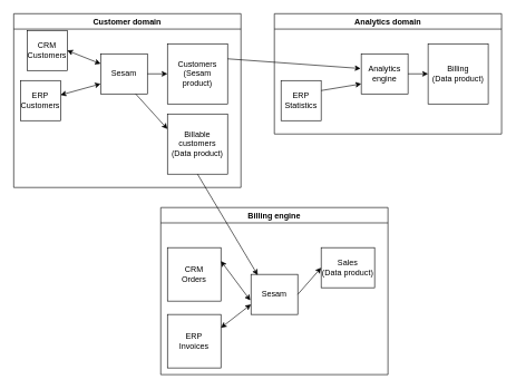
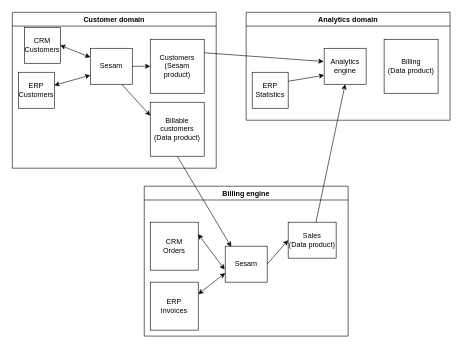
  <mxCell id="0" />
  <mxCell id="1" parent="0" />
  <mxCell id="2" value="Customer domain" style="swimlane;fillColor=none;" parent="1" vertex="1"><mxGeometry x="20" y="20" width="340" height="260" as="geometry"><mxRectangle x="440" y="160" width="130" height="23" as="alternateBounds" /></mxGeometry></mxCell>
  <mxCell id="3" value="&lt;div&gt;CRM&lt;/div&gt;&lt;div&gt;Customers&lt;br&gt;&lt;/div&gt;" style="whiteSpace=wrap;html=1;aspect=fixed;" parent="2" vertex="1"><mxGeometry x="20" y="25" width="60" height="60" as="geometry" /></mxCell>
  <mxCell id="4" value="&lt;div&gt;ERP&lt;/div&gt;&lt;div&gt;Customers&lt;br&gt;&lt;/div&gt;" style="whiteSpace=wrap;html=1;aspect=fixed;" parent="2" vertex="1"><mxGeometry x="10" y="100" width="60" height="60" as="geometry" /></mxCell>
  <mxCell id="5" value="&lt;div&gt;Customers&lt;/div&gt;&lt;div&gt;(Sesam product)&lt;br&gt;&lt;/div&gt;" style="whiteSpace=wrap;html=1;aspect=fixed;" parent="2" vertex="1"><mxGeometry x="230" y="45" width="90" height="90" as="geometry" /></mxCell>
  <mxCell id="6" value="&lt;div&gt;Sesam&lt;/div&gt;" style="rounded=0;whiteSpace=wrap;html=1;" parent="2" vertex="1"><mxGeometry x="130" y="60" width="70" height="60" as="geometry" /></mxCell>
  <mxCell id="7" value="" style="endArrow=classic;startArrow=classic;html=1;rounded=0;exitX=1;exitY=0.5;exitDx=0;exitDy=0;entryX=0;entryY=0.25;entryDx=0;entryDy=0;" parent="2" source="3" target="6" edge="1"><mxGeometry width="50" height="50" relative="1" as="geometry"><mxPoint x="90" y="-50" as="sourcePoint" /><mxPoint x="140" y="-100" as="targetPoint" /></mxGeometry></mxCell>
  <mxCell id="8" value="" style="endArrow=classic;startArrow=classic;html=1;rounded=0;entryX=0;entryY=0.75;entryDx=0;entryDy=0;" parent="2" source="4" target="6" edge="1"><mxGeometry width="50" height="50" relative="1" as="geometry"><mxPoint x="80" y="70" as="sourcePoint" /><mxPoint x="140" y="85" as="targetPoint" /></mxGeometry></mxCell>
  <mxCell id="9" value="" style="endArrow=classic;html=1;rounded=0;entryX=0;entryY=0.5;entryDx=0;entryDy=0;exitX=1;exitY=0.5;exitDx=0;exitDy=0;" parent="2" source="6" target="5" edge="1"><mxGeometry width="50" height="50" relative="1" as="geometry"><mxPoint x="200" y="190" as="sourcePoint" /><mxPoint x="250" y="140" as="targetPoint" /></mxGeometry></mxCell>
  <mxCell id="10" value="&lt;div&gt;Billable customers&lt;/div&gt;&lt;div&gt;(Data product)&lt;br&gt;&lt;/div&gt;" style="whiteSpace=wrap;html=1;aspect=fixed;" parent="2" vertex="1"><mxGeometry x="230" y="150" width="90" height="90" as="geometry" /></mxCell>
  <mxCell id="11" value="" style="endArrow=classic;html=1;rounded=0;exitX=0.75;exitY=1;exitDx=0;exitDy=0;entryX=0;entryY=0.25;entryDx=0;entryDy=0;" parent="2" source="6" target="10" edge="1"><mxGeometry width="50" height="50" relative="1" as="geometry"><mxPoint x="210" y="100" as="sourcePoint" /><mxPoint x="150" y="210" as="targetPoint" /></mxGeometry></mxCell>
  <mxCell id="12" value="Analytics domain" style="swimlane;fillColor=none;" parent="1" vertex="1"><mxGeometry x="410" y="20" width="340" height="180" as="geometry"><mxRectangle x="440" y="160" width="130" height="23" as="alternateBounds" /></mxGeometry></mxCell>
  <mxCell id="13" value="&lt;div&gt;ERP&lt;/div&gt;&lt;div&gt;Statistics&lt;br&gt;&lt;/div&gt;" style="whiteSpace=wrap;html=1;aspect=fixed;" parent="12" vertex="1"><mxGeometry x="10" y="100" width="60" height="60" as="geometry" /></mxCell>
  <mxCell id="14" value="&lt;div&gt;Billing&lt;br&gt;&lt;/div&gt;&lt;div&gt;(Data product)&lt;br&gt;&lt;/div&gt;" style="whiteSpace=wrap;html=1;aspect=fixed;" parent="12" vertex="1"><mxGeometry x="230" y="45" width="90" height="90" as="geometry" /></mxCell>
  <mxCell id="15" value="Analytics engine" style="rounded=0;whiteSpace=wrap;html=1;" parent="12" vertex="1"><mxGeometry x="130" y="60" width="70" height="60" as="geometry" /></mxCell>
- <mxCell id="16" value="" style="endArrow=classic;html=1;rounded=0;entryX=0;entryY=0.5;entryDx=0;entryDy=0;exitX=1;exitY=0.5;exitDx=0;exitDy=0;" parent="12" source="15" target="14" edge="1"><mxGeometry width="50" height="50" relative="1" as="geometry"><mxPoint x="200" y="190" as="sourcePoint" /><mxPoint x="250" y="140" as="targetPoint" /></mxGeometry></mxCell>
  <mxCell id="17" value="" style="endArrow=classic;html=1;rounded=0;entryX=0;entryY=0.75;entryDx=0;entryDy=0;exitX=1;exitY=0.25;exitDx=0;exitDy=0;" parent="12" source="13" target="15" edge="1"><mxGeometry width="50" height="50" relative="1" as="geometry"><mxPoint x="-60" y="77.5" as="sourcePoint" /><mxPoint x="139.02" y="92.02" as="targetPoint" /></mxGeometry></mxCell>
  <mxCell id="18" value="" style="endArrow=classic;html=1;rounded=0;entryX=-0.014;entryY=0.367;entryDx=0;entryDy=0;exitX=1;exitY=0.25;exitDx=0;exitDy=0;entryPerimeter=0;" parent="1" source="5" target="15" edge="1"><mxGeometry width="50" height="50" relative="1" as="geometry"><mxPoint x="230" y="120" as="sourcePoint" /><mxPoint x="260" y="120" as="targetPoint" /></mxGeometry></mxCell>
  <mxCell id="19" value="Billing engine" style="swimlane;fillColor=none;" parent="1" vertex="1"><mxGeometry x="240" y="310" width="340" height="250" as="geometry"><mxRectangle x="440" y="160" width="130" height="23" as="alternateBounds" /></mxGeometry></mxCell>
  <mxCell id="20" value="&lt;div&gt;ERP&lt;/div&gt;&lt;div&gt;Invoices&lt;br&gt;&lt;/div&gt;" style="whiteSpace=wrap;html=1;aspect=fixed;" parent="19" vertex="1"><mxGeometry x="10" y="160" width="80" height="80" as="geometry" /></mxCell>
  <mxCell id="21" value="&lt;div&gt;CRM&lt;/div&gt;&lt;div&gt;Orders&lt;br&gt;&lt;/div&gt;" style="whiteSpace=wrap;html=1;aspect=fixed;" parent="19" vertex="1"><mxGeometry x="10" y="60" width="80" height="80" as="geometry" /></mxCell>
  <mxCell id="22" value="&lt;div&gt;Sesam&lt;/div&gt;" style="rounded=0;whiteSpace=wrap;html=1;" parent="19" vertex="1"><mxGeometry x="135" y="100" width="70" height="60" as="geometry" /></mxCell>
  <mxCell id="23" value="" style="endArrow=classic;startArrow=classic;html=1;rounded=0;entryX=1;entryY=0.25;entryDx=0;entryDy=0;exitX=-0.014;exitY=0.65;exitDx=0;exitDy=0;exitPerimeter=0;" parent="19" source="22" target="21" edge="1"><mxGeometry width="50" height="50" relative="1" as="geometry"><mxPoint x="480" y="180" as="sourcePoint" /><mxPoint x="530" y="130" as="targetPoint" /></mxGeometry></mxCell>
  <mxCell id="24" value="" style="endArrow=classic;startArrow=classic;html=1;rounded=0;entryX=0;entryY=0.75;entryDx=0;entryDy=0;exitX=1;exitY=0.25;exitDx=0;exitDy=0;" parent="19" source="20" target="22" edge="1"><mxGeometry width="50" height="50" relative="1" as="geometry"><mxPoint x="210" y="80" as="sourcePoint" /><mxPoint x="250" y="70" as="targetPoint" /></mxGeometry></mxCell>
  <mxCell id="25" value="&lt;div&gt;Sales&lt;/div&gt;&lt;div&gt;(Data product)&lt;br&gt;&lt;/div&gt;" style="rounded=0;whiteSpace=wrap;html=1;" vertex="1" parent="19"><mxGeometry x="240" y="60" width="80" height="60" as="geometry" /></mxCell>
  <mxCell id="26" value="" style="endArrow=classic;html=1;rounded=0;entryX=0;entryY=0.5;entryDx=0;entryDy=0;exitX=1;exitY=0.5;exitDx=0;exitDy=0;" edge="1" parent="19" source="22" target="25"><mxGeometry width="50" height="50" relative="1" as="geometry"><mxPoint x="210" y="-160" as="sourcePoint" /><mxPoint x="240" y="-160" as="targetPoint" /></mxGeometry></mxCell>
  <mxCell id="27" value="" style="endArrow=classic;html=1;rounded=0;entryX=0.143;entryY=0.017;entryDx=0;entryDy=0;exitX=0.5;exitY=1;exitDx=0;exitDy=0;entryPerimeter=0;" parent="1" source="10" target="22" edge="1"><mxGeometry width="50" height="50" relative="1" as="geometry"><mxPoint x="212.5" y="150" as="sourcePoint" /><mxPoint x="260" y="235" as="targetPoint" /></mxGeometry></mxCell>
+ <mxCell id="28" value="" style="endArrow=classic;html=1;rounded=0;entryX=0.5;entryY=1;entryDx=0;entryDy=0;" edge="1" parent="1" source="25" target="15"><mxGeometry width="50" height="50" relative="1" as="geometry"><mxPoint x="350" y="277.5" as="sourcePoint" /><mxPoint x="555" y="380" as="targetPoint" /></mxGeometry></mxCell>
